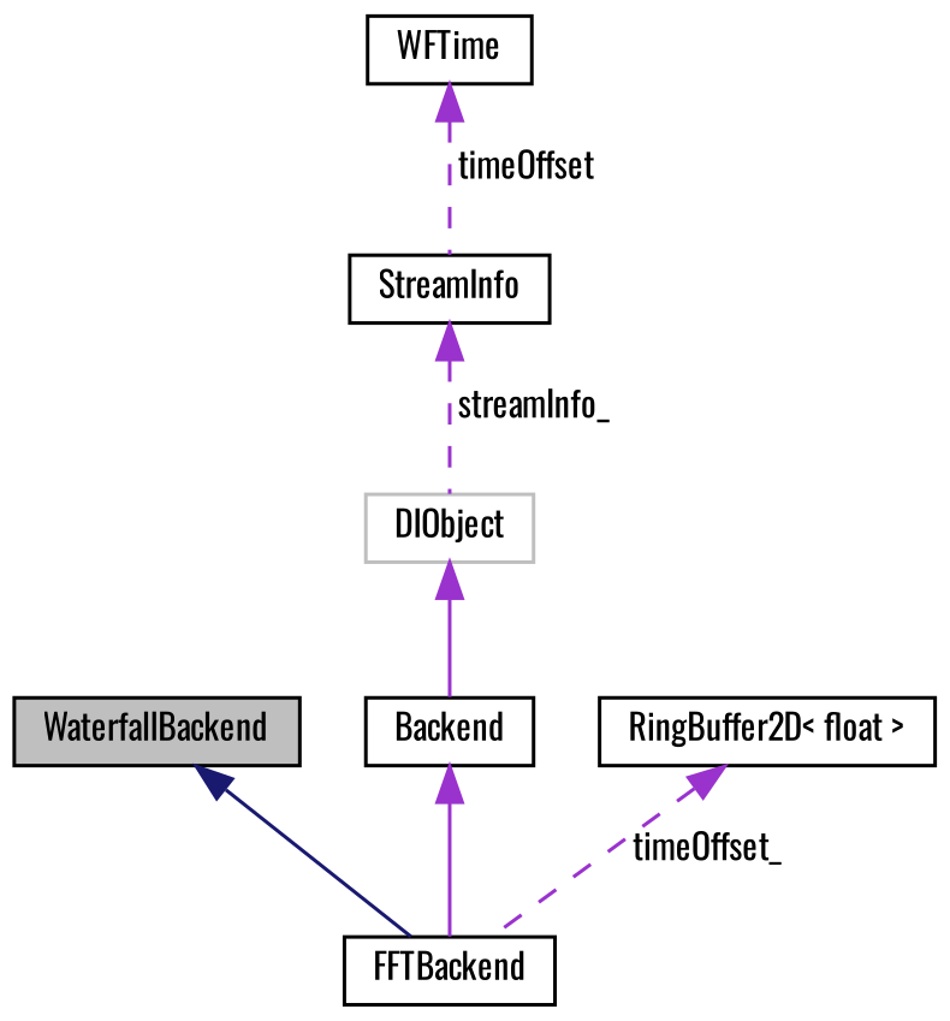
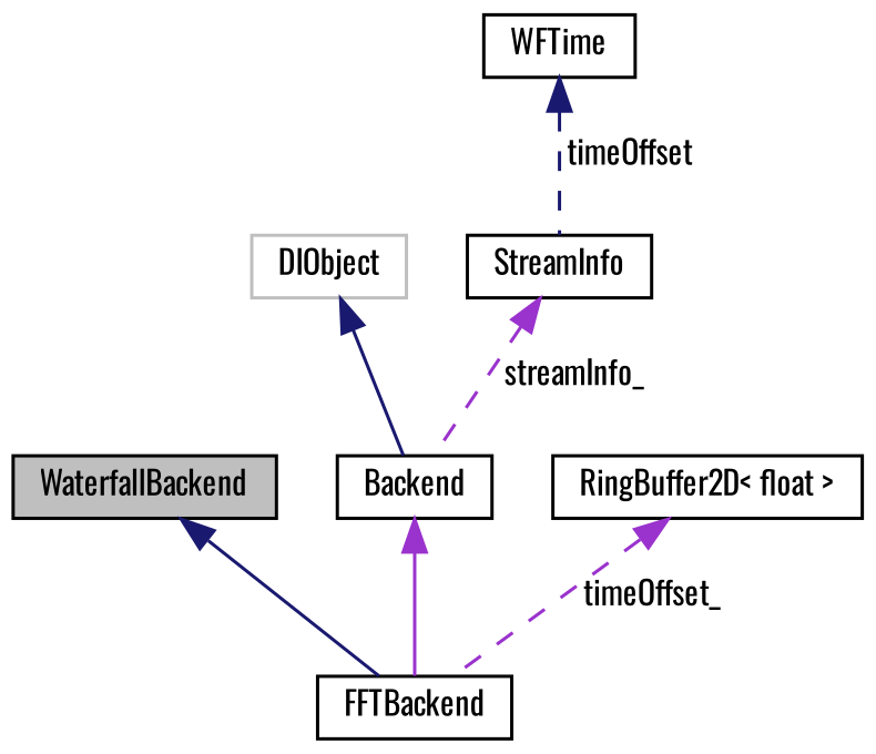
  digraph {
    fontname=Oswald
    node [color=black fillcolor=white fontname=Oswald fontsize=10 shape=record style=filled]
    edge [color=darkorchid3 dir=back fontname=Oswald fontsize=10 labelfontname=FreeSans labelfontsize=10 style=solid]
    n1 [fillcolor=grey75 fontcolor=black height=0.2 label=WaterfallBackend width=0.4]
    n2 [height=0.2 label=FFTBackend width=0.4]
    n3 [height=0.2 label=Backend width=0.4]
    n4 [color=grey75 height=0.2 label=DIObject width=0.4]
    n5 [height=0.2 label=StreamInfo width=0.4]
    n6 [height=0.2 label=WFTime width=0.4]
    n7 [height=0.2 label="RingBuffer2D\< float \>" width=0.4]
    n1 -> n2 [color=midnightblue]
    n3 -> n2
-   n4 -> n3
-   n5 -> n4 [label=" streamInfo_" style=dashed]
-   n6 -> n5 [label=" timeOffset" style=dashed]
+   n4 -> n3 [color=midnightblue]
+   n5 -> n3 [label=" streamInfo_" style=dashed]
+   n6 -> n5 [color=midnightblue label=" timeOffset" style=dashed]
    n7 -> n2 [label=" timeOffset_" style=dashed]
  }
